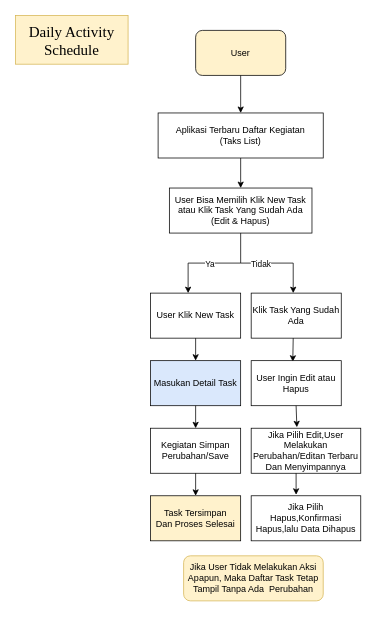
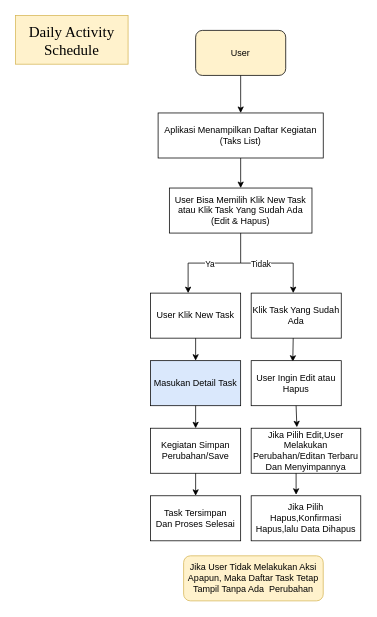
  <mxCell id="0" />
  <mxCell id="1" parent="0" />
  <mxCell id="2" value="User" style="rounded=1;whiteSpace=wrap;html=1;fillColor=#fff2cc;" vertex="1" parent="1"><mxGeometry x="260" y="40" width="120" height="60" as="geometry" /></mxCell>
  <mxCell id="3" value="" style="endArrow=classic;html=1;rounded=0;exitX=0.5;exitY=1;exitDx=0;exitDy=0;" edge="1" parent="1" source="2"><mxGeometry width="50" height="50" relative="1" as="geometry"><mxPoint x="310" y="230" as="sourcePoint" /><mxPoint x="320" y="150" as="targetPoint" /></mxGeometry></mxCell>
- <mxCell id="4" value="Aplikasi Terbaru Daftar Kegiatan&lt;div&gt;&amp;nbsp;(Taks List)&amp;nbsp;&lt;/div&gt;" style="rounded=0;whiteSpace=wrap;html=1;" vertex="1" parent="1"><mxGeometry x="210" y="150" width="220" height="60" as="geometry" /></mxCell>
+ <mxCell id="4" value="Aplikasi Menampilkan Daftar Kegiatan&lt;div&gt;&amp;nbsp;(Taks List)&amp;nbsp;&lt;/div&gt;" style="rounded=0;whiteSpace=wrap;html=1;" vertex="1" parent="1"><mxGeometry x="210" y="150" width="220" height="60" as="geometry" /></mxCell>
  <mxCell id="5" value="Daily Activity Schedule" style="text;html=1;align=center;verticalAlign=middle;whiteSpace=wrap;rounded=0;fillColor=#fff2cc;strokeColor=#d6b656;fontFamily=Times New Roman;fontSize=20;" vertex="1" parent="1"><mxGeometry x="20" y="20" width="150" height="65" as="geometry" /></mxCell>
  <mxCell id="6" value="User Bisa Memilih Klik New Task atau Klik Task Yang Sudah Ada (Edit &amp;amp; Hapus)" style="rounded=0;whiteSpace=wrap;html=1;" vertex="1" parent="1"><mxGeometry x="225" y="250" width="190" height="60" as="geometry" /></mxCell>
  <mxCell id="7" value="" style="endArrow=classic;html=1;rounded=0;exitX=0.5;exitY=1;exitDx=0;exitDy=0;entryX=0.5;entryY=0;entryDx=0;entryDy=0;" edge="1" parent="1" source="4" target="6"><mxGeometry width="50" height="50" relative="1" as="geometry"><mxPoint x="330" y="240" as="sourcePoint" /><mxPoint x="380" y="190" as="targetPoint" /></mxGeometry></mxCell>
  <mxCell id="8" value="" style="endArrow=none;html=1;rounded=0;entryX=0.5;entryY=1;entryDx=0;entryDy=0;" edge="1" parent="1" target="6"><mxGeometry width="50" height="50" relative="1" as="geometry"><mxPoint x="320" y="350" as="sourcePoint" /><mxPoint x="370" y="300" as="targetPoint" /></mxGeometry></mxCell>
  <mxCell id="9" value="" style="endArrow=none;html=1;rounded=0;" edge="1" parent="1"><mxGeometry width="50" height="50" relative="1" as="geometry"><mxPoint x="250" y="350" as="sourcePoint" /><mxPoint x="320" y="350" as="targetPoint" /></mxGeometry></mxCell>
  <mxCell id="10" value="Ya" style="edgeLabel;html=1;align=center;verticalAlign=middle;resizable=0;points=[];" vertex="1" connectable="0" parent="9"><mxGeometry x="-0.2" y="-1" relative="1" as="geometry"><mxPoint as="offset" /></mxGeometry></mxCell>
  <mxCell id="11" value="" style="endArrow=none;html=1;rounded=0;" edge="1" parent="1"><mxGeometry width="50" height="50" relative="1" as="geometry"><mxPoint x="320" y="350" as="sourcePoint" /><mxPoint x="390" y="350" as="targetPoint" /></mxGeometry></mxCell>
  <mxCell id="12" value="Tidak" style="edgeLabel;html=1;align=center;verticalAlign=middle;resizable=0;points=[];" vertex="1" connectable="0" parent="11"><mxGeometry x="-0.267" y="-1" relative="1" as="geometry"><mxPoint as="offset" /></mxGeometry></mxCell>
  <mxCell id="13" value="" style="endArrow=classic;html=1;rounded=0;" edge="1" parent="1"><mxGeometry width="50" height="50" relative="1" as="geometry"><mxPoint x="250" y="350" as="sourcePoint" /><mxPoint x="250" y="390" as="targetPoint" /></mxGeometry></mxCell>
  <mxCell id="14" value="" style="endArrow=classic;html=1;rounded=0;" edge="1" parent="1"><mxGeometry width="50" height="50" relative="1" as="geometry"><mxPoint x="390" y="350" as="sourcePoint" /><mxPoint x="390" y="390" as="targetPoint" /></mxGeometry></mxCell>
  <mxCell id="15" value="User Klik New Task" style="rounded=0;whiteSpace=wrap;html=1;" vertex="1" parent="1"><mxGeometry x="200" y="390" width="120" height="60" as="geometry" /></mxCell>
  <mxCell id="16" value="Klik Task Yang Sudah Ada" style="rounded=0;whiteSpace=wrap;html=1;" vertex="1" parent="1"><mxGeometry x="334" y="390" width="120" height="60" as="geometry" /></mxCell>
  <mxCell id="17" value="" style="endArrow=classic;html=1;rounded=0;" edge="1" parent="1"><mxGeometry width="50" height="50" relative="1" as="geometry"><mxPoint x="260" y="450" as="sourcePoint" /><mxPoint x="260" y="480" as="targetPoint" /></mxGeometry></mxCell>
  <mxCell id="18" value="Masukan Detail Task" style="rounded=0;whiteSpace=wrap;html=1;fillColor=#dae8fc;" vertex="1" parent="1"><mxGeometry x="200" y="480" width="120" height="60" as="geometry" /></mxCell>
  <mxCell id="19" value="" style="endArrow=classic;html=1;rounded=0;" edge="1" parent="1"><mxGeometry width="50" height="50" relative="1" as="geometry"><mxPoint x="260" y="540" as="sourcePoint" /><mxPoint x="260" y="570" as="targetPoint" /></mxGeometry></mxCell>
  <mxCell id="20" value="Kegiatan Simpan Perubahan/Save" style="rounded=0;whiteSpace=wrap;html=1;" vertex="1" parent="1"><mxGeometry x="200" y="570" width="120" height="60" as="geometry" /></mxCell>
  <mxCell id="21" value="" style="endArrow=classic;html=1;rounded=0;" edge="1" parent="1"><mxGeometry width="50" height="50" relative="1" as="geometry"><mxPoint x="260" y="630" as="sourcePoint" /><mxPoint x="260" y="660" as="targetPoint" /></mxGeometry></mxCell>
- <mxCell id="22" value="Task Tersimpan&lt;br&gt;Dan Proses Selesai" style="rounded=0;whiteSpace=wrap;html=1;fillColor=#fff2cc;" vertex="1" parent="1"><mxGeometry x="200" y="660" width="120" height="60" as="geometry" /></mxCell>
+ <mxCell id="22" value="Task Tersimpan&lt;br&gt;Dan Proses Selesai" style="rounded=0;whiteSpace=wrap;html=1;" vertex="1" parent="1"><mxGeometry x="200" y="660" width="120" height="60" as="geometry" /></mxCell>
  <mxCell id="23" value="" style="endArrow=classic;html=1;rounded=0;entryX=0.462;entryY=0.023;entryDx=0;entryDy=0;entryPerimeter=0;" edge="1" parent="1" target="24"><mxGeometry width="50" height="50" relative="1" as="geometry"><mxPoint x="390" y="450" as="sourcePoint" /><mxPoint x="390" y="490" as="targetPoint" /></mxGeometry></mxCell>
  <mxCell id="24" value="User Ingin Edit atau Hapus" style="rounded=0;whiteSpace=wrap;html=1;" vertex="1" parent="1"><mxGeometry x="334" y="480" width="120" height="60" as="geometry" /></mxCell>
  <mxCell id="25" value="" style="endArrow=classic;html=1;rounded=0;entryX=0.417;entryY=-0.022;entryDx=0;entryDy=0;entryPerimeter=0;" edge="1" parent="1" target="26"><mxGeometry width="50" height="50" relative="1" as="geometry"><mxPoint x="393.86" y="540" as="sourcePoint" /><mxPoint x="394" y="570" as="targetPoint" /></mxGeometry></mxCell>
  <mxCell id="26" value="Jika Pilih Edit,User Melakukan Perubahan/Editan Terbaru Dan Menyimpannya" style="rounded=0;whiteSpace=wrap;html=1;" vertex="1" parent="1"><mxGeometry x="334" y="570" width="146" height="60" as="geometry" /></mxCell>
  <mxCell id="27" value="" style="endArrow=classic;html=1;rounded=0;entryX=0.41;entryY=-0.023;entryDx=0;entryDy=0;entryPerimeter=0;" edge="1" parent="1" target="28"><mxGeometry width="50" height="50" relative="1" as="geometry"><mxPoint x="393.86" y="630" as="sourcePoint" /><mxPoint x="394" y="660" as="targetPoint" /></mxGeometry></mxCell>
  <mxCell id="28" value="Jika Pilih Hapus,Konfirmasi Hapus,lalu Data Dihapus" style="rounded=0;whiteSpace=wrap;html=1;" vertex="1" parent="1"><mxGeometry x="334" y="660" width="146" height="60" as="geometry" /></mxCell>
  <mxCell id="29" value="Jika User Tidak Melakukan Aksi Apapun, Maka Daftar Task Tetap Tampil Tanpa Ada&amp;nbsp; Perubahan" style="rounded=1;whiteSpace=wrap;html=1;fillColor=#fff2cc;strokeColor=#d6b656;" vertex="1" parent="1"><mxGeometry x="244" y="740" width="186" height="60" as="geometry" /></mxCell>
